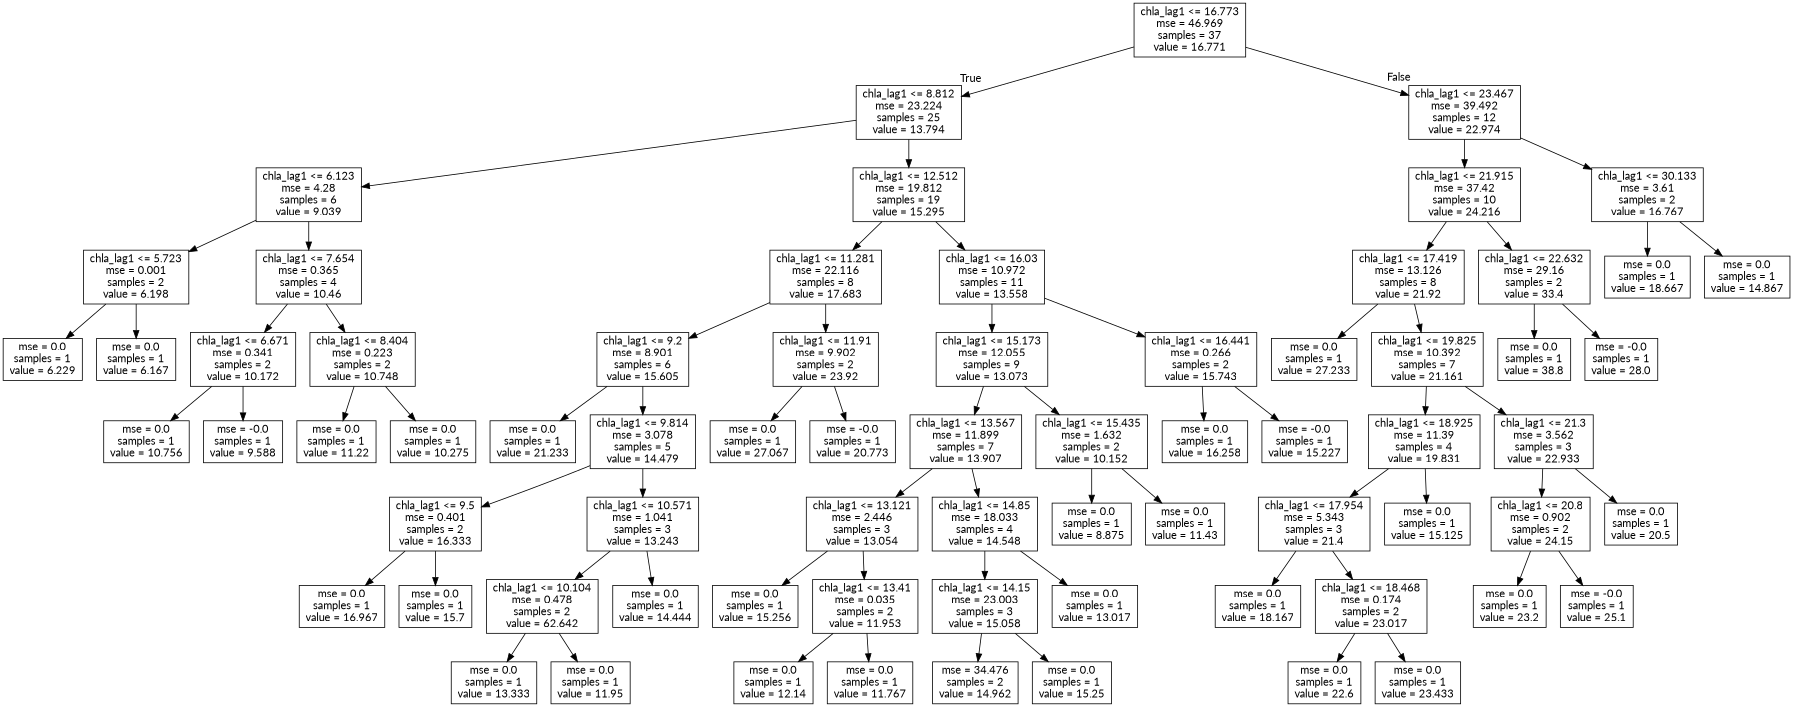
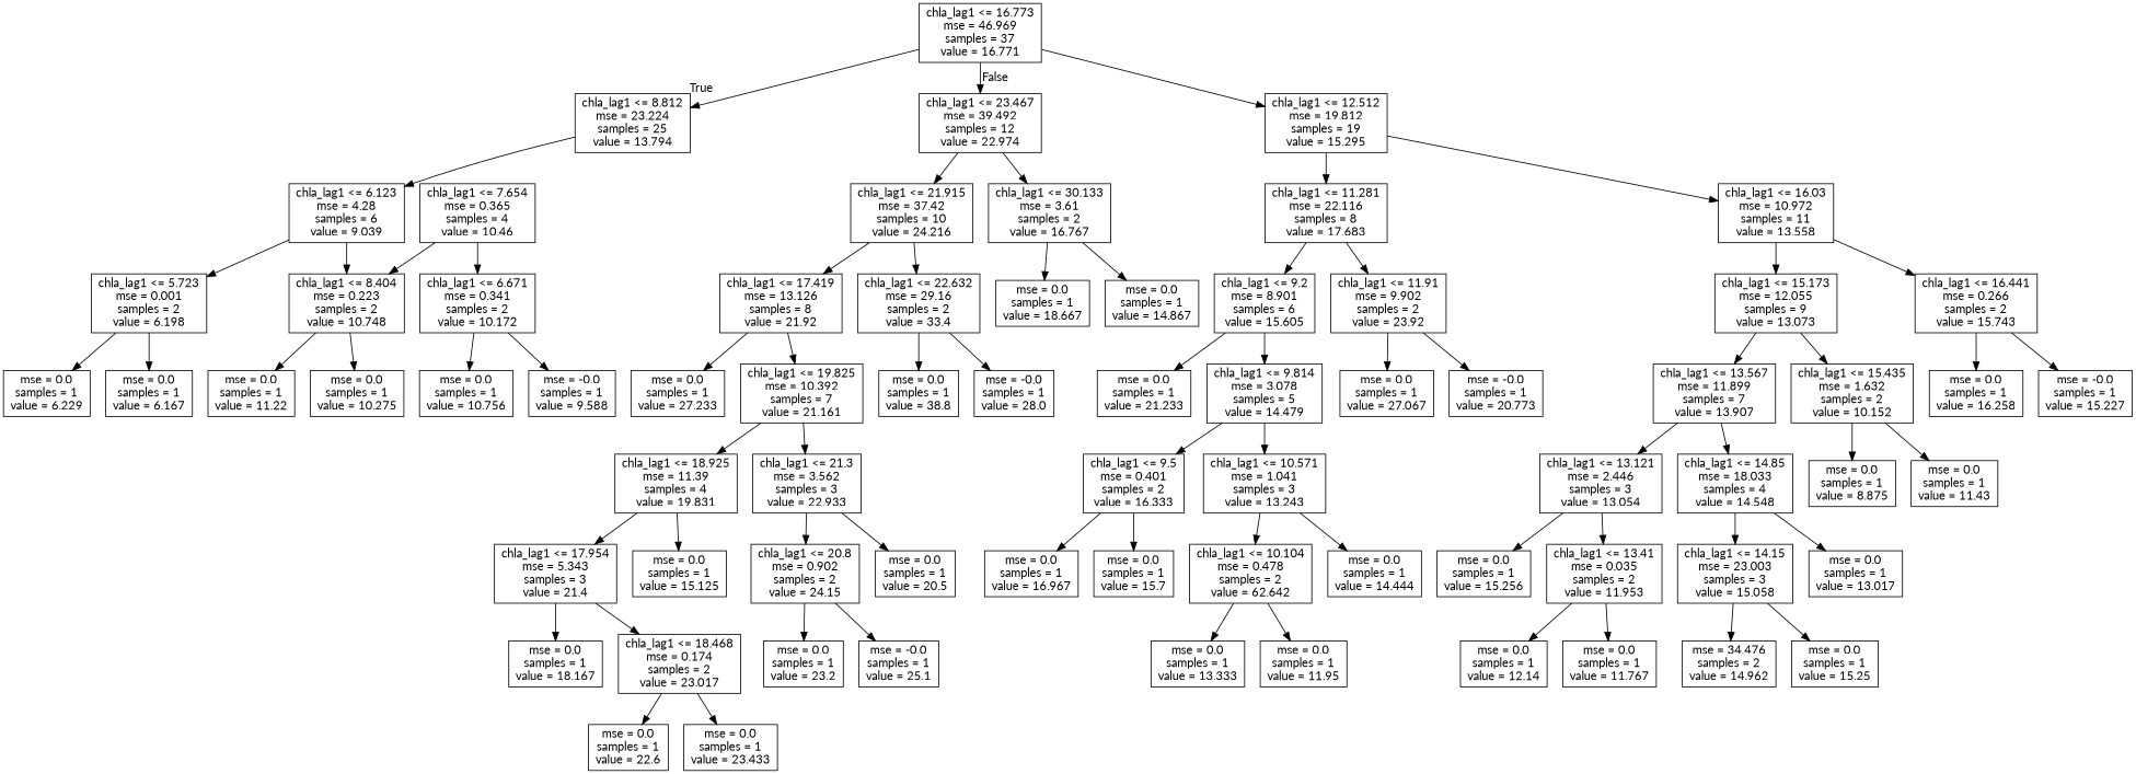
  digraph {
    fontname=Lato
    node [fontname=Lato shape=box]
    edge [fontname=Lato]
    n1 [label="chla_lag1 <= 16.773\nmse = 46.969\nsamples = 37\nvalue = 16.771"]
    n2 [label="chla_lag1 <= 8.812\nmse = 23.224\nsamples = 25\nvalue = 13.794"]
    n3 [label="chla_lag1 <= 23.467\nmse = 39.492\nsamples = 12\nvalue = 22.974"]
    n4 [label="chla_lag1 <= 6.123\nmse = 4.28\nsamples = 6\nvalue = 9.039"]
    n5 [label="chla_lag1 <= 12.512\nmse = 19.812\nsamples = 19\nvalue = 15.295"]
    n6 [label="chla_lag1 <= 21.915\nmse = 37.42\nsamples = 10\nvalue = 24.216"]
    n7 [label="chla_lag1 <= 30.133\nmse = 3.61\nsamples = 2\nvalue = 16.767"]
    n8 [label="chla_lag1 <= 5.723\nmse = 0.001\nsamples = 2\nvalue = 6.198"]
    n9 [label="chla_lag1 <= 7.654\nmse = 0.365\nsamples = 4\nvalue = 10.46"]
    n10 [label="chla_lag1 <= 11.281\nmse = 22.116\nsamples = 8\nvalue = 17.683"]
    n11 [label="chla_lag1 <= 16.03\nmse = 10.972\nsamples = 11\nvalue = 13.558"]
    n12 [label="mse = 0.0\nsamples = 1\nvalue = 6.229"]
    n13 [label="mse = 0.0\nsamples = 1\nvalue = 6.167"]
    n14 [label="chla_lag1 <= 6.671\nmse = 0.341\nsamples = 2\nvalue = 10.172"]
    n15 [label="chla_lag1 <= 8.404\nmse = 0.223\nsamples = 2\nvalue = 10.748"]
    n16 [label="mse = 0.0\nsamples = 1\nvalue = 10.756"]
    n17 [label="mse = -0.0\nsamples = 1\nvalue = 9.588"]
    n18 [label="mse = 0.0\nsamples = 1\nvalue = 11.22"]
    n19 [label="mse = 0.0\nsamples = 1\nvalue = 10.275"]
    n20 [label="chla_lag1 <= 9.2\nmse = 8.901\nsamples = 6\nvalue = 15.605"]
    n21 [label="chla_lag1 <= 11.91\nmse = 9.902\nsamples = 2\nvalue = 23.92"]
    n22 [label="chla_lag1 <= 15.173\nmse = 12.055\nsamples = 9\nvalue = 13.073"]
    n23 [label="chla_lag1 <= 16.441\nmse = 0.266\nsamples = 2\nvalue = 15.743"]
    n24 [label="mse = 0.0\nsamples = 1\nvalue = 21.233"]
    n25 [label="chla_lag1 <= 9.814\nmse = 3.078\nsamples = 5\nvalue = 14.479"]
    n26 [label="mse = 0.0\nsamples = 1\nvalue = 27.067"]
    n27 [label="mse = -0.0\nsamples = 1\nvalue = 20.773"]
    n28 [label="chla_lag1 <= 9.5\nmse = 0.401\nsamples = 2\nvalue = 16.333"]
    n29 [label="chla_lag1 <= 10.571\nmse = 1.041\nsamples = 3\nvalue = 13.243"]
    n30 [label="mse = 0.0\nsamples = 1\nvalue = 16.967"]
    n31 [label="mse = 0.0\nsamples = 1\nvalue = 15.7"]
    n32 [label="chla_lag1 <= 10.104\nmse = 0.478\nsamples = 2\nvalue = 62.642"]
    n33 [label="mse = 0.0\nsamples = 1\nvalue = 14.444"]
    n34 [label="mse = 0.0\nsamples = 1\nvalue = 13.333"]
    n35 [label="mse = 0.0\nsamples = 1\nvalue = 11.95"]
    n36 [label="chla_lag1 <= 13.567\nmse = 11.899\nsamples = 7\nvalue = 13.907"]
    n37 [label="chla_lag1 <= 15.435\nmse = 1.632\nsamples = 2\nvalue = 10.152"]
    n38 [label="mse = 0.0\nsamples = 1\nvalue = 16.258"]
    n39 [label="mse = -0.0\nsamples = 1\nvalue = 15.227"]
    n40 [label="chla_lag1 <= 13.121\nmse = 2.446\nsamples = 3\nvalue = 13.054"]
    n41 [label="chla_lag1 <= 14.85\nmse = 18.033\nsamples = 4\nvalue = 14.548"]
    n42 [label="mse = 0.0\nsamples = 1\nvalue = 8.875"]
    n43 [label="mse = 0.0\nsamples = 1\nvalue = 11.43"]
    n44 [label="mse = 0.0\nsamples = 1\nvalue = 15.256"]
    n45 [label="chla_lag1 <= 13.41\nmse = 0.035\nsamples = 2\nvalue = 11.953"]
    n46 [label="chla_lag1 <= 14.15\nmse = 23.003\nsamples = 3\nvalue = 15.058"]
    n47 [label="mse = 0.0\nsamples = 1\nvalue = 13.017"]
    n48 [label="mse = 0.0\nsamples = 1\nvalue = 12.14"]
    n49 [label="mse = 0.0\nsamples = 1\nvalue = 11.767"]
    n50 [label="mse = 34.476\nsamples = 2\nvalue = 14.962"]
    n51 [label="mse = 0.0\nsamples = 1\nvalue = 15.25"]
    n52 [label="chla_lag1 <= 17.419\nmse = 13.126\nsamples = 8\nvalue = 21.92"]
    n53 [label="chla_lag1 <= 22.632\nmse = 29.16\nsamples = 2\nvalue = 33.4"]
    n54 [label="mse = 0.0\nsamples = 1\nvalue = 18.667"]
    n55 [label="mse = 0.0\nsamples = 1\nvalue = 14.867"]
    n56 [label="mse = 0.0\nsamples = 1\nvalue = 27.233"]
    n57 [label="chla_lag1 <= 19.825\nmse = 10.392\nsamples = 7\nvalue = 21.161"]
    n58 [label="mse = 0.0\nsamples = 1\nvalue = 38.8"]
    n59 [label="mse = -0.0\nsamples = 1\nvalue = 28.0"]
    n60 [label="chla_lag1 <= 18.925\nmse = 11.39\nsamples = 4\nvalue = 19.831"]
    n61 [label="chla_lag1 <= 21.3\nmse = 3.562\nsamples = 3\nvalue = 22.933"]
    n62 [label="chla_lag1 <= 17.954\nmse = 5.343\nsamples = 3\nvalue = 21.4"]
    n63 [label="mse = 0.0\nsamples = 1\nvalue = 15.125"]
    n64 [label="chla_lag1 <= 20.8\nmse = 0.902\nsamples = 2\nvalue = 24.15"]
    n65 [label="mse = 0.0\nsamples = 1\nvalue = 20.5"]
    n66 [label="mse = 0.0\nsamples = 1\nvalue = 18.167"]
    n67 [label="chla_lag1 <= 18.468\nmse = 0.174\nsamples = 2\nvalue = 23.017"]
    n68 [label="mse = 0.0\nsamples = 1\nvalue = 22.6"]
    n69 [label="mse = 0.0\nsamples = 1\nvalue = 23.433"]
    n70 [label="mse = 0.0\nsamples = 1\nvalue = 23.2"]
    n71 [label="mse = -0.0\nsamples = 1\nvalue = 25.1"]
    n1 -> n2 [headlabel=True labelangle=45 labeldistance=2.5]
    n1 -> n3 [headlabel=False labelangle=-45 labeldistance=2.5]
    n2 -> n4
-   n2 -> n5
+   n1 -> n5
    n3 -> n6
    n3 -> n7
    n4 -> n8
-   n4 -> n9
+   n4 -> n15
    n5 -> n10
    n5 -> n11
    n6 -> n52
    n6 -> n53
    n7 -> n54
    n7 -> n55
    n8 -> n12
    n8 -> n13
    n9 -> n14
    n9 -> n15
    n10 -> n20
    n10 -> n21
    n11 -> n22
    n11 -> n23
    n14 -> n16
    n14 -> n17
    n15 -> n18
    n15 -> n19
    n20 -> n24
    n20 -> n25
    n21 -> n26
    n21 -> n27
    n22 -> n36
    n22 -> n37
    n23 -> n38
    n23 -> n39
    n25 -> n28
    n25 -> n29
    n28 -> n30
    n28 -> n31
    n29 -> n32
    n29 -> n33
    n32 -> n34
    n32 -> n35
    n36 -> n40
    n36 -> n41
    n37 -> n42
    n37 -> n43
    n40 -> n44
    n40 -> n45
    n41 -> n46
    n41 -> n47
    n45 -> n48
    n45 -> n49
    n46 -> n50
    n46 -> n51
    n52 -> n56
    n52 -> n57
    n53 -> n58
    n53 -> n59
    n57 -> n60
    n57 -> n61
    n60 -> n62
    n60 -> n63
    n61 -> n64
    n61 -> n65
    n62 -> n66
    n62 -> n67
    n64 -> n70
    n64 -> n71
    n67 -> n68
    n67 -> n69
  }
